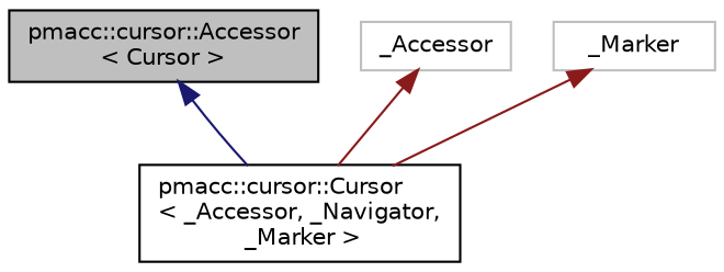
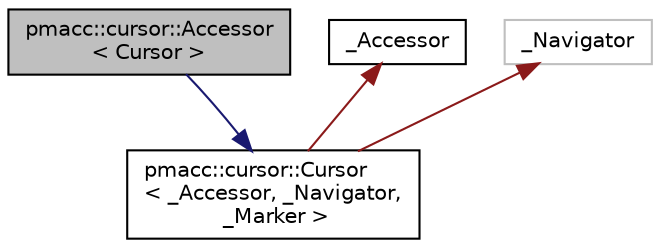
  digraph {
    node [color=black fillcolor=white fontname=Helvetica fontsize=10 shape=record style=filled]
    edge [color=firebrick4 dir=back fontname=Helvetica fontsize=10 labelfontname=Helvetica labelfontsize=10 style=solid]
    n1 [fillcolor=grey75 fontcolor=black height=0.2 label="pmacc::cursor::Accessor\l\< Cursor \>" width=0.4]
    n2 [height=0.2 label="pmacc::cursor::Cursor\l\< _Accessor, _Navigator,\l _Marker \>" width=0.4]
-   n3 [color=grey75 height=0.2 label=_Accessor width=0.4]
-   n4 [color=grey75 height=0.2 label=_Marker width=0.4]
-   n1 -> n2 [color=midnightblue]
+   n3 [height=0.2 label=_Accessor width=0.4]
+   n4 [color=grey75 height=0.2 label=_Navigator width=0.4]
+   n2 -> n1 [color=midnightblue]
    n3 -> n2
    n4 -> n2
  }
